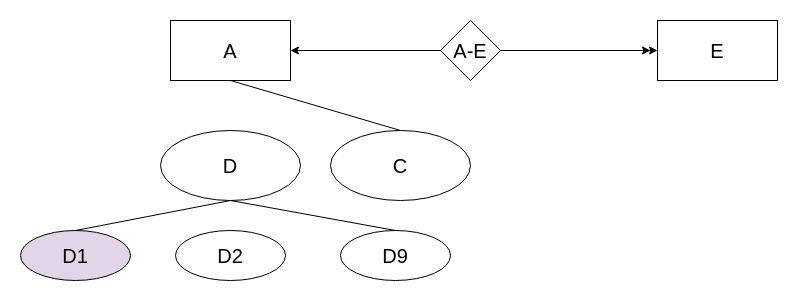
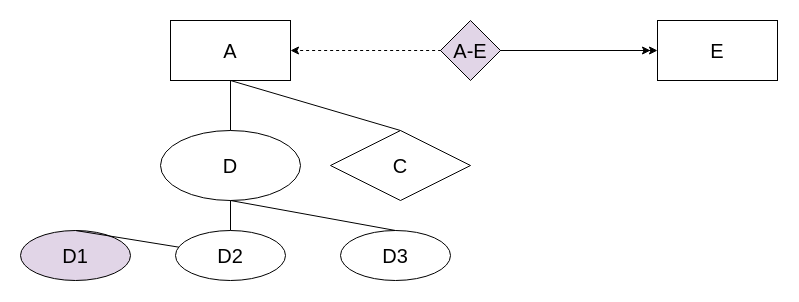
  <mxCell id="0" />
  <mxCell id="1" parent="0" />
  <mxCell id="2" value="&lt;font style=&quot;font-size: 20px;&quot;&gt;A&lt;/font&gt;" style="rounded=0;whiteSpace=wrap;html=1;" vertex="1" parent="1"><mxGeometry x="170" y="20" width="120" height="60" as="geometry" /></mxCell>
  <mxCell id="3" value="&lt;font style=&quot;font-size: 20px;&quot;&gt;E&lt;/font&gt;" style="rounded=0;whiteSpace=wrap;html=1;" vertex="1" parent="1"><mxGeometry x="657" y="20" width="120" height="60" as="geometry" /></mxCell>
- <mxCell id="4" value="" style="endArrow=classic;startArrow=classic;html=1;rounded=0;entryX=1;entryY=0.5;entryDx=0;entryDy=0;exitX=0;exitY=0.5;exitDx=0;exitDy=0;" edge="1" parent="1" source="3" target="2"><mxGeometry width="50" height="50" relative="1" as="geometry"><mxPoint x="540" y="49.47" as="sourcePoint" /><mxPoint x="440" y="49.47" as="targetPoint" /></mxGeometry></mxCell>
- <mxCell id="5" value="&lt;font style=&quot;font-size: 20px;&quot;&gt;A-E&lt;/font&gt;" style="rhombus;whiteSpace=wrap;html=1;" vertex="1" parent="1"><mxGeometry x="440" y="20" width="60" height="60" as="geometry" /></mxCell>
+ <mxCell id="4" value="" style="endArrow=classic;startArrow=classic;html=1;rounded=0;entryX=1;entryY=0.5;entryDx=0;entryDy=0;exitX=0;exitY=0.5;exitDx=0;exitDy=0;dashed=1;" edge="1" parent="1" source="3" target="2"><mxGeometry width="50" height="50" relative="1" as="geometry"><mxPoint x="540" y="49.47" as="sourcePoint" /><mxPoint x="440" y="49.47" as="targetPoint" /></mxGeometry></mxCell>
+ <mxCell id="5" value="&lt;font style=&quot;font-size: 20px;&quot;&gt;A-E&lt;/font&gt;" style="rhombus;whiteSpace=wrap;html=1;fillColor=#e1d5e7;" vertex="1" parent="1"><mxGeometry x="440" y="20" width="60" height="60" as="geometry" /></mxCell>
  <mxCell id="6" value="&lt;font style=&quot;font-size: 20px;&quot;&gt;D&lt;/font&gt;" style="ellipse;whiteSpace=wrap;html=1;" vertex="1" parent="1"><mxGeometry x="160" y="130" width="140" height="70" as="geometry" /></mxCell>
- <mxCell id="7" value="&lt;font style=&quot;font-size: 20px;&quot;&gt;C&lt;/font&gt;" style="ellipse;whiteSpace=wrap;html=1;" vertex="1" parent="1"><mxGeometry x="330" y="130" width="140" height="70" as="geometry" /></mxCell>
+ <mxCell id="7" value="&lt;font style=&quot;font-size: 20px;&quot;&gt;C&lt;/font&gt;" style="rhombus;whiteSpace=wrap;html=1;" vertex="1" parent="1"><mxGeometry x="330" y="130" width="140" height="70" as="geometry" /></mxCell>
+ <mxCell id="8" value="" style="endArrow=none;html=1;rounded=0;exitX=0.5;exitY=0;exitDx=0;exitDy=0;entryX=0.5;entryY=1;entryDx=0;entryDy=0;" edge="1" parent="1" source="6" target="2"><mxGeometry width="50" height="50" relative="1" as="geometry"><mxPoint x="310" y="90" as="sourcePoint" /><mxPoint x="360" y="40" as="targetPoint" /></mxGeometry></mxCell>
  <mxCell id="9" value="" style="endArrow=none;html=1;rounded=0;exitX=0.5;exitY=0;exitDx=0;exitDy=0;entryX=0.5;entryY=1;entryDx=0;entryDy=0;" edge="1" parent="1" source="7" target="2"><mxGeometry width="50" height="50" relative="1" as="geometry"><mxPoint x="240" y="140" as="sourcePoint" /><mxPoint x="240" y="90" as="targetPoint" /></mxGeometry></mxCell>
- <mxCell id="10" value="&lt;font style=&quot;font-size: 20px;&quot;&gt;D9&lt;/font&gt;" style="ellipse;whiteSpace=wrap;html=1;" vertex="1" parent="1"><mxGeometry x="340" y="230" width="110" height="50" as="geometry" /></mxCell>
+ <mxCell id="10" value="&lt;font style=&quot;font-size: 20px;&quot;&gt;D3&lt;/font&gt;" style="ellipse;whiteSpace=wrap;html=1;" vertex="1" parent="1"><mxGeometry x="340" y="230" width="110" height="50" as="geometry" /></mxCell>
  <mxCell id="11" value="&lt;font style=&quot;font-size: 20px;&quot;&gt;D2&lt;/font&gt;" style="ellipse;whiteSpace=wrap;html=1;" vertex="1" parent="1"><mxGeometry x="175" y="230" width="110" height="50" as="geometry" /></mxCell>
  <mxCell id="12" value="&lt;font style=&quot;font-size: 20px;&quot;&gt;D1&lt;/font&gt;" style="ellipse;whiteSpace=wrap;html=1;fillColor=#e1d5e7;" vertex="1" parent="1"><mxGeometry x="20" y="230" width="110" height="50" as="geometry" /></mxCell>
+ <mxCell id="13" value="" style="endArrow=none;html=1;rounded=0;exitX=0.5;exitY=0;exitDx=0;exitDy=0;entryX=0.5;entryY=1;entryDx=0;entryDy=0;" edge="1" parent="1" source="11" target="6"><mxGeometry width="50" height="50" relative="1" as="geometry"><mxPoint x="240" y="240" as="sourcePoint" /><mxPoint x="230" y="200" as="targetPoint" /></mxGeometry></mxCell>
  <mxCell id="14" value="" style="endArrow=classic;html=1;rounded=0;exitX=1;exitY=0.5;exitDx=0;exitDy=0;" edge="1" parent="1" source="5"><mxGeometry width="50" height="50" relative="1" as="geometry"><mxPoint x="550" y="210" as="sourcePoint" /><mxPoint x="650" y="50" as="targetPoint" /></mxGeometry></mxCell>
  <mxCell id="15" value="" style="endArrow=none;html=1;rounded=0;exitX=0.5;exitY=0;exitDx=0;exitDy=0;entryX=0.5;entryY=1;entryDx=0;entryDy=0;" edge="1" parent="1" source="10" target="6"><mxGeometry width="50" height="50" relative="1" as="geometry"><mxPoint x="240" y="240" as="sourcePoint" /><mxPoint x="239.52" y="200" as="targetPoint" /></mxGeometry></mxCell>
- <mxCell id="16" value="" style="endArrow=none;html=1;rounded=0;exitX=0.5;exitY=0;exitDx=0;exitDy=0;entryX=0.5;entryY=1;entryDx=0;entryDy=0;" edge="1" parent="1" source="12" target="6"><mxGeometry width="50" height="50" relative="1" as="geometry"><mxPoint x="250" y="250" as="sourcePoint" /><mxPoint x="230" y="200" as="targetPoint" /></mxGeometry></mxCell>
+ <mxCell id="16" value="" style="endArrow=none;html=1;rounded=0;exitX=0.5;exitY=0;exitDx=0;exitDy=0;" edge="1" parent="1" source="12" target="11"><mxGeometry width="50" height="50" relative="1" as="geometry"><mxPoint x="250" y="250" as="sourcePoint" /><mxPoint x="230" y="200" as="targetPoint" /></mxGeometry></mxCell>
